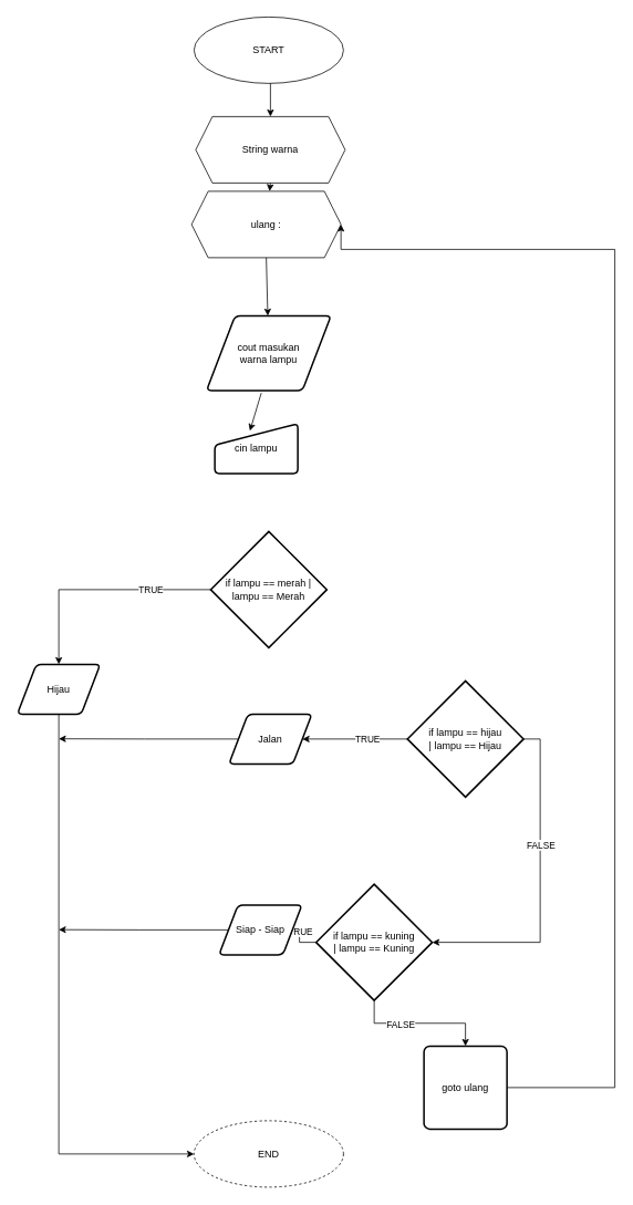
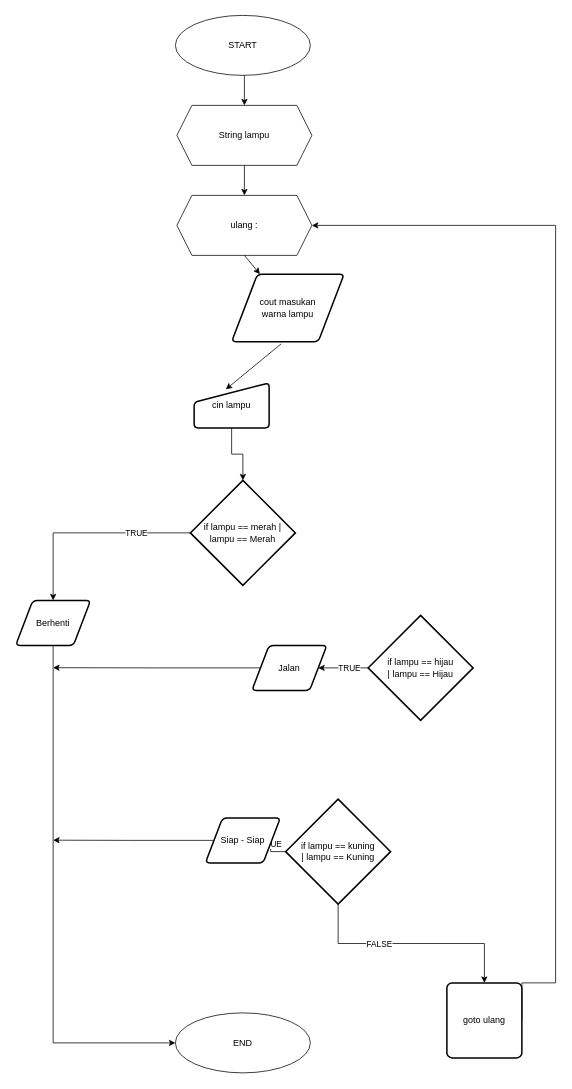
  <mxCell id="0" />
  <mxCell id="1" parent="0" />
  <mxCell id="2" value="START" style="ellipse;whiteSpace=wrap;html=1;" vertex="1" parent="1"><mxGeometry x="233" y="20" width="180" height="80" as="geometry" /></mxCell>
- <mxCell id="3" value="String warna" style="shape=hexagon;perimeter=hexagonPerimeter2;whiteSpace=wrap;html=1;fixedSize=1;" vertex="1" parent="1"><mxGeometry x="235" y="140" width="180" height="80" as="geometry" /></mxCell>
- <mxCell id="4" value="ulang :" style="shape=hexagon;perimeter=hexagonPerimeter2;whiteSpace=wrap;html=1;fixedSize=1;" vertex="1" parent="1"><mxGeometry x="230" y="230" width="180" height="80" as="geometry" /></mxCell>
+ <mxCell id="3" value="String lampu" style="shape=hexagon;perimeter=hexagonPerimeter2;whiteSpace=wrap;html=1;fixedSize=1;" vertex="1" parent="1"><mxGeometry x="235" y="140" width="180" height="80" as="geometry" /></mxCell>
+ <mxCell id="4" value="ulang :" style="shape=hexagon;perimeter=hexagonPerimeter2;whiteSpace=wrap;html=1;fixedSize=1;" vertex="1" parent="1"><mxGeometry x="235" y="260" width="180" height="80" as="geometry" /></mxCell>
+ <mxCell id="5" style="edgeStyle=orthogonalEdgeStyle;rounded=0;orthogonalLoop=1;jettySize=auto;html=1;exitX=0.5;exitY=1;exitDx=0;exitDy=0;" edge="1" parent="1" source="6" target="10"><mxGeometry relative="1" as="geometry" /></mxCell>
  <mxCell id="6" value="cin lampu" style="html=1;strokeWidth=2;shape=manualInput;whiteSpace=wrap;rounded=1;size=26;arcSize=11;" vertex="1" parent="1"><mxGeometry x="258" y="510" width="100" height="60" as="geometry" /></mxCell>
- <mxCell id="7" value="cout masukan &lt;br&gt;warna lampu" style="shape=parallelogram;html=1;strokeWidth=2;perimeter=parallelogramPerimeter;whiteSpace=wrap;rounded=1;arcSize=12;size=0.23;" vertex="1" parent="1"><mxGeometry x="248" y="380" width="150" height="90" as="geometry" /></mxCell>
+ <mxCell id="7" value="cout masukan &lt;br&gt;warna lampu" style="shape=parallelogram;html=1;strokeWidth=2;perimeter=parallelogramPerimeter;whiteSpace=wrap;rounded=1;arcSize=12;size=0.23;" vertex="1" parent="1"><mxGeometry x="308" y="365" width="150" height="90" as="geometry" /></mxCell>
  <mxCell id="8" style="edgeStyle=orthogonalEdgeStyle;rounded=0;orthogonalLoop=1;jettySize=auto;html=1;exitX=0;exitY=0.5;exitDx=0;exitDy=0;exitPerimeter=0;entryX=0.5;entryY=0;entryDx=0;entryDy=0;" edge="1" parent="1" source="10" target="12"><mxGeometry relative="1" as="geometry" /></mxCell>
  <mxCell id="9" value="TRUE" style="edgeLabel;html=1;align=center;verticalAlign=middle;resizable=0;points=[];" vertex="1" connectable="0" parent="8"><mxGeometry x="-0.462" y="-1" relative="1" as="geometry"><mxPoint as="offset" /></mxGeometry></mxCell>
  <mxCell id="10" value="if lampu == merah | lampu == Merah" style="strokeWidth=2;html=1;shape=mxgraph.flowchart.decision;whiteSpace=wrap;" vertex="1" parent="1"><mxGeometry x="253" y="640" width="140" height="140" as="geometry" /></mxCell>
  <mxCell id="11" style="edgeStyle=orthogonalEdgeStyle;rounded=0;orthogonalLoop=1;jettySize=auto;html=1;exitX=0.5;exitY=1;exitDx=0;exitDy=0;entryX=0;entryY=0.5;entryDx=0;entryDy=0;" edge="1" parent="1" source="12" target="33"><mxGeometry relative="1" as="geometry" /></mxCell>
- <mxCell id="12" value="Hijau" style="shape=parallelogram;html=1;strokeWidth=2;perimeter=parallelogramPerimeter;whiteSpace=wrap;rounded=1;arcSize=12;size=0.23;" vertex="1" parent="1"><mxGeometry x="20" y="800" width="100" height="60" as="geometry" /></mxCell>
+ <mxCell id="12" value="Berhenti" style="shape=parallelogram;html=1;strokeWidth=2;perimeter=parallelogramPerimeter;whiteSpace=wrap;rounded=1;arcSize=12;size=0.23;" vertex="1" parent="1"><mxGeometry x="20" y="800" width="100" height="60" as="geometry" /></mxCell>
  <mxCell id="13" style="edgeStyle=orthogonalEdgeStyle;rounded=0;orthogonalLoop=1;jettySize=auto;html=1;exitX=0;exitY=0.5;exitDx=0;exitDy=0;exitPerimeter=0;entryX=1;entryY=0.5;entryDx=0;entryDy=0;" edge="1" parent="1" source="17" target="19"><mxGeometry relative="1" as="geometry" /></mxCell>
  <mxCell id="14" value="TRUE" style="edgeLabel;html=1;align=center;verticalAlign=middle;resizable=0;points=[];" vertex="1" connectable="0" parent="13"><mxGeometry x="-0.224" y="1" relative="1" as="geometry"><mxPoint y="-1" as="offset" /></mxGeometry></mxCell>
- <mxCell id="15" style="edgeStyle=orthogonalEdgeStyle;rounded=0;orthogonalLoop=1;jettySize=auto;html=1;exitX=1;exitY=0.5;exitDx=0;exitDy=0;exitPerimeter=0;entryX=1;entryY=0.5;entryDx=0;entryDy=0;entryPerimeter=0;" edge="1" parent="1" source="17" target="28"><mxGeometry relative="1" as="geometry"><mxPoint x="630" y="1120" as="targetPoint" /></mxGeometry></mxCell>
- <mxCell id="16" value="FALSE" style="edgeLabel;html=1;align=center;verticalAlign=middle;resizable=0;points=[];" vertex="1" connectable="0" parent="15"><mxGeometry x="-0.258" relative="1" as="geometry"><mxPoint as="offset" /></mxGeometry></mxCell>
  <mxCell id="17" value="if lampu == hijau &lt;br&gt;| lampu == Hijau" style="strokeWidth=2;html=1;shape=mxgraph.flowchart.decision;whiteSpace=wrap;" vertex="1" parent="1"><mxGeometry x="490" y="820" width="140" height="140" as="geometry" /></mxCell>
  <mxCell id="18" style="edgeStyle=orthogonalEdgeStyle;rounded=0;orthogonalLoop=1;jettySize=auto;html=1;exitX=0;exitY=0.5;exitDx=0;exitDy=0;" edge="1" parent="1" source="19"><mxGeometry relative="1" as="geometry"><mxPoint x="70" y="889.75" as="targetPoint" /></mxGeometry></mxCell>
- <mxCell id="19" value="Jalan" style="shape=parallelogram;html=1;strokeWidth=2;perimeter=parallelogramPerimeter;whiteSpace=wrap;rounded=1;arcSize=12;size=0.23;" vertex="1" parent="1"><mxGeometry x="275" y="860" width="100" height="60" as="geometry" /></mxCell>
+ <mxCell id="19" value="Jalan" style="shape=parallelogram;html=1;strokeWidth=2;perimeter=parallelogramPerimeter;whiteSpace=wrap;rounded=1;arcSize=12;size=0.23;" vertex="1" parent="1"><mxGeometry x="335" y="860" width="100" height="60" as="geometry" /></mxCell>
  <mxCell id="20" value="" style="endArrow=classic;html=1;rounded=0;" edge="1" parent="1" target="3"><mxGeometry width="50" height="50" relative="1" as="geometry"><mxPoint x="325" y="100" as="sourcePoint" /><mxPoint x="375" y="50" as="targetPoint" /></mxGeometry></mxCell>
  <mxCell id="21" value="" style="endArrow=classic;html=1;rounded=0;exitX=0.5;exitY=1;exitDx=0;exitDy=0;" edge="1" parent="1" source="3" target="4"><mxGeometry width="50" height="50" relative="1" as="geometry"><mxPoint x="335" y="110" as="sourcePoint" /><mxPoint x="335" y="150" as="targetPoint" /></mxGeometry></mxCell>
  <mxCell id="22" value="" style="endArrow=classic;html=1;rounded=0;exitX=0.5;exitY=1;exitDx=0;exitDy=0;" edge="1" parent="1" source="4" target="7"><mxGeometry width="50" height="50" relative="1" as="geometry"><mxPoint x="335" y="230" as="sourcePoint" /><mxPoint x="335" y="270" as="targetPoint" /></mxGeometry></mxCell>
  <mxCell id="23" value="" style="endArrow=classic;html=1;rounded=0;exitX=0.44;exitY=1.033;exitDx=0;exitDy=0;exitPerimeter=0;entryX=0.423;entryY=0.144;entryDx=0;entryDy=0;entryPerimeter=0;" edge="1" parent="1" source="7" target="6"><mxGeometry width="50" height="50" relative="1" as="geometry"><mxPoint x="335" y="350" as="sourcePoint" /><mxPoint x="334.059" y="390" as="targetPoint" /></mxGeometry></mxCell>
  <mxCell id="24" style="edgeStyle=orthogonalEdgeStyle;rounded=0;orthogonalLoop=1;jettySize=auto;html=1;" edge="1" parent="1" source="28" target="30"><mxGeometry relative="1" as="geometry"><mxPoint x="480" y="1120" as="sourcePoint" /></mxGeometry></mxCell>
  <mxCell id="25" value="TRUE" style="edgeLabel;html=1;align=center;verticalAlign=middle;resizable=0;points=[];" vertex="1" connectable="0" parent="24"><mxGeometry x="-0.15" y="1" relative="1" as="geometry"><mxPoint as="offset" /></mxGeometry></mxCell>
  <mxCell id="26" style="edgeStyle=orthogonalEdgeStyle;rounded=0;orthogonalLoop=1;jettySize=auto;html=1;exitX=0.5;exitY=1;exitDx=0;exitDy=0;exitPerimeter=0;entryX=0.5;entryY=0;entryDx=0;entryDy=0;" edge="1" parent="1" source="28" target="32"><mxGeometry relative="1" as="geometry" /></mxCell>
  <mxCell id="27" value="FALSE" style="edgeLabel;html=1;align=center;verticalAlign=middle;resizable=0;points=[];" vertex="1" connectable="0" parent="26"><mxGeometry x="-0.286" y="-1" relative="1" as="geometry"><mxPoint as="offset" /></mxGeometry></mxCell>
  <mxCell id="28" value="if lampu == kuning&lt;br&gt;| lampu == Kuning" style="strokeWidth=2;html=1;shape=mxgraph.flowchart.decision;whiteSpace=wrap;" vertex="1" parent="1"><mxGeometry x="380" y="1065" width="140" height="140" as="geometry" /></mxCell>
  <mxCell id="29" style="edgeStyle=orthogonalEdgeStyle;rounded=0;orthogonalLoop=1;jettySize=auto;html=1;exitX=0;exitY=0.5;exitDx=0;exitDy=0;" edge="1" parent="1" source="30"><mxGeometry relative="1" as="geometry"><mxPoint x="70" y="1119.75" as="targetPoint" /></mxGeometry></mxCell>
- <mxCell id="30" value="Siap - Siap" style="shape=parallelogram;html=1;strokeWidth=2;perimeter=parallelogramPerimeter;whiteSpace=wrap;rounded=1;arcSize=12;size=0.23;" vertex="1" parent="1"><mxGeometry x="263" y="1090" width="100" height="60" as="geometry" /></mxCell>
+ <mxCell id="30" value="Siap - Siap" style="shape=parallelogram;html=1;strokeWidth=2;perimeter=parallelogramPerimeter;whiteSpace=wrap;rounded=1;arcSize=12;size=0.23;" vertex="1" parent="1"><mxGeometry x="273" y="1090" width="100" height="60" as="geometry" /></mxCell>
  <mxCell id="31" style="edgeStyle=orthogonalEdgeStyle;rounded=0;orthogonalLoop=1;jettySize=auto;html=1;exitX=1;exitY=0.5;exitDx=0;exitDy=0;entryX=1;entryY=0.5;entryDx=0;entryDy=0;" edge="1" parent="1" source="32" target="4"><mxGeometry relative="1" as="geometry"><mxPoint x="740" y="310" as="targetPoint" /><Array as="points"><mxPoint x="740" y="1310" /><mxPoint x="740" y="300" /></Array></mxGeometry></mxCell>
- <mxCell id="32" value="goto ulang" style="rounded=1;whiteSpace=wrap;html=1;absoluteArcSize=1;arcSize=14;strokeWidth=2;" vertex="1" parent="1"><mxGeometry x="510" y="1260" width="100" height="100" as="geometry" /></mxCell>
- <mxCell id="33" value="END" style="ellipse;whiteSpace=wrap;html=1;dashed=1;" vertex="1" parent="1"><mxGeometry x="233" y="1350" width="180" height="80" as="geometry" /></mxCell>
+ <mxCell id="32" value="goto ulang" style="rounded=1;whiteSpace=wrap;html=1;absoluteArcSize=1;arcSize=14;strokeWidth=2;" vertex="1" parent="1"><mxGeometry x="595" y="1310" width="100" height="100" as="geometry" /></mxCell>
+ <mxCell id="33" value="END" style="ellipse;whiteSpace=wrap;html=1;" vertex="1" parent="1"><mxGeometry x="233" y="1350" width="180" height="80" as="geometry" /></mxCell>
